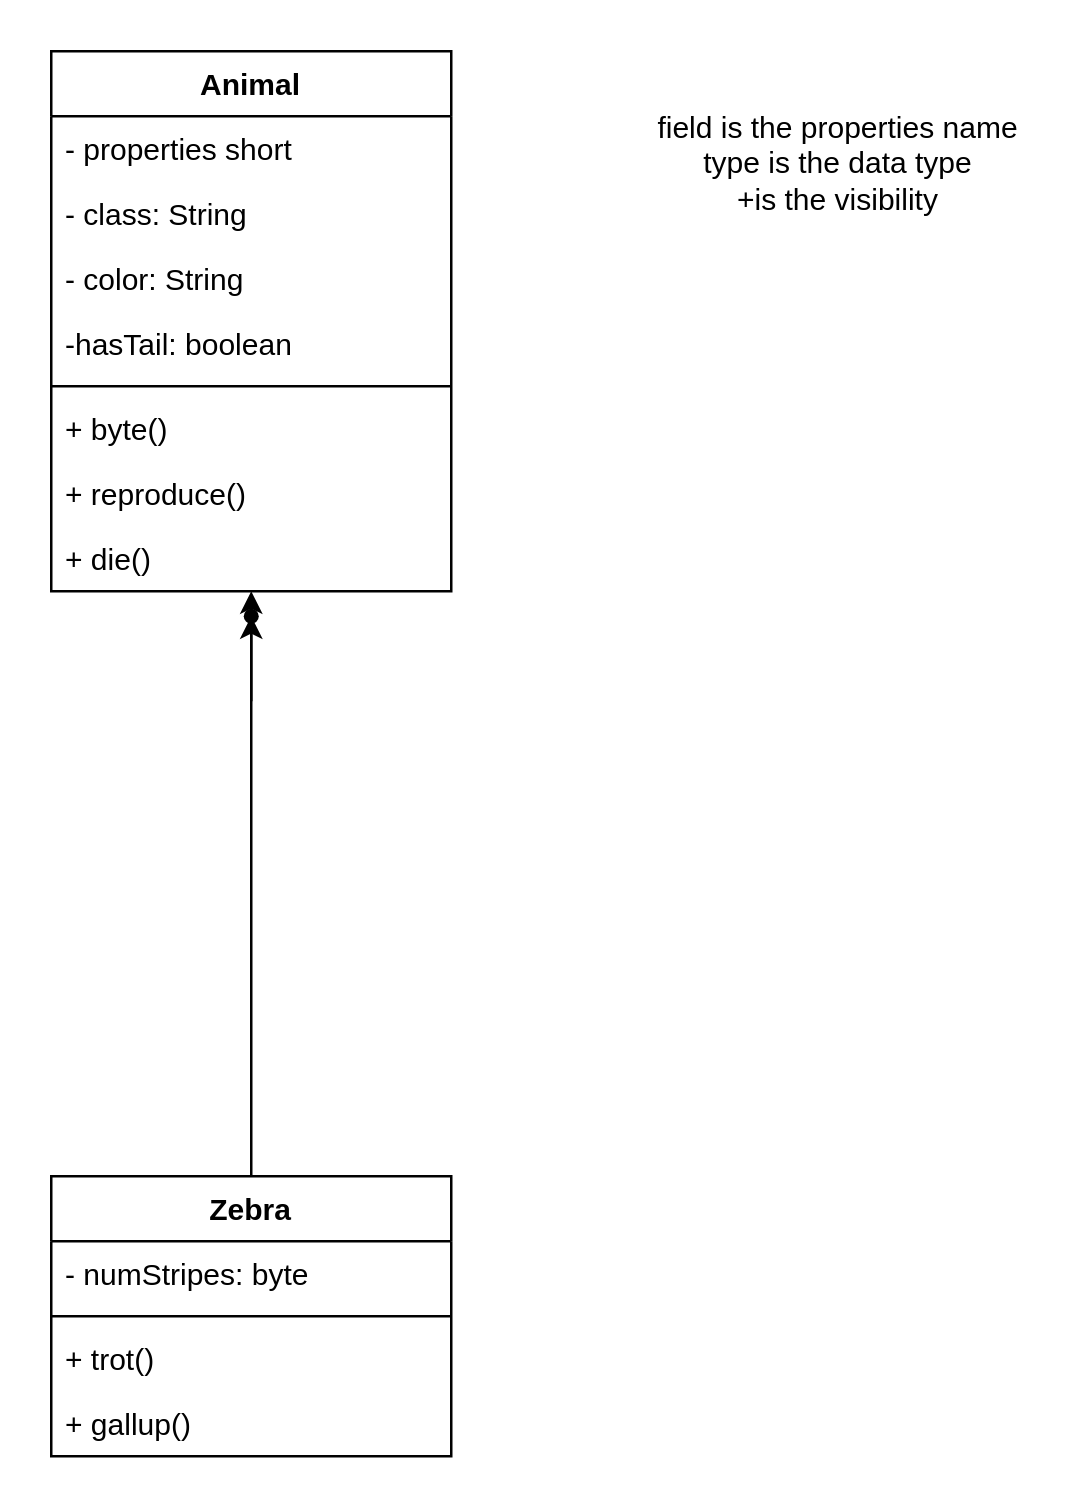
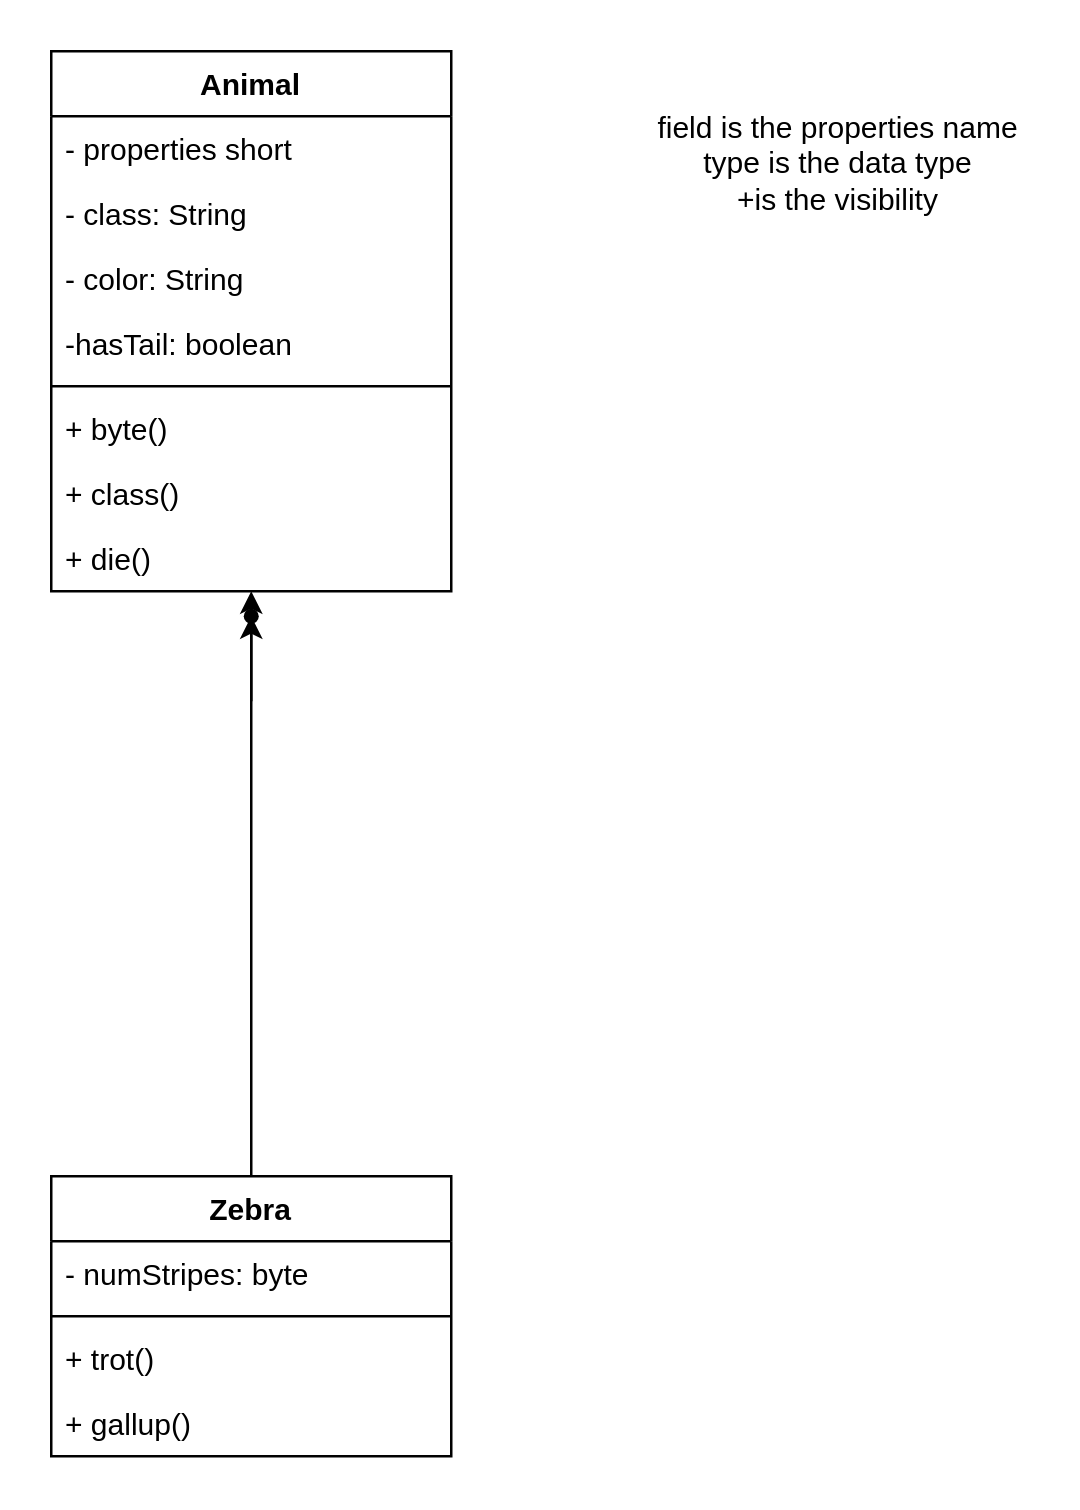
  <mxCell id="0" />
  <mxCell id="1" parent="0" />
  <mxCell id="2" value="Animal&lt;div&gt;&lt;br&gt;&lt;/div&gt;" style="swimlane;fontStyle=1;align=center;verticalAlign=top;childLayout=stackLayout;horizontal=1;startSize=26;horizontalStack=0;resizeParent=1;resizeParentMax=0;resizeLast=0;collapsible=1;marginBottom=0;whiteSpace=wrap;html=1;" vertex="1" parent="1"><mxGeometry x="20" y="20" width="160" height="216" as="geometry" /></mxCell>
  <mxCell id="3" value="- properties short" style="text;strokeColor=none;fillColor=none;align=left;verticalAlign=top;spacingLeft=4;spacingRight=4;overflow=hidden;rotatable=0;points=[[0,0.5],[1,0.5]];portConstraint=eastwest;whiteSpace=wrap;html=1;" vertex="1" parent="2"><mxGeometry y="26" width="160" height="26" as="geometry" /></mxCell>
  <mxCell id="4" value="- class: String" style="text;strokeColor=none;fillColor=none;align=left;verticalAlign=top;spacingLeft=4;spacingRight=4;overflow=hidden;rotatable=0;points=[[0,0.5],[1,0.5]];portConstraint=eastwest;whiteSpace=wrap;html=1;" vertex="1" parent="2"><mxGeometry y="52" width="160" height="26" as="geometry" /></mxCell>
  <mxCell id="5" value="- color: String" style="text;strokeColor=none;fillColor=none;align=left;verticalAlign=top;spacingLeft=4;spacingRight=4;overflow=hidden;rotatable=0;points=[[0,0.5],[1,0.5]];portConstraint=eastwest;whiteSpace=wrap;html=1;" vertex="1" parent="2"><mxGeometry y="78" width="160" height="26" as="geometry" /></mxCell>
  <mxCell id="6" value="-hasTail: boolean" style="text;strokeColor=none;fillColor=none;align=left;verticalAlign=top;spacingLeft=4;spacingRight=4;overflow=hidden;rotatable=0;points=[[0,0.5],[1,0.5]];portConstraint=eastwest;whiteSpace=wrap;html=1;" vertex="1" parent="2"><mxGeometry y="104" width="160" height="26" as="geometry" /></mxCell>
  <mxCell id="7" value="" style="line;strokeWidth=1;fillColor=none;align=left;verticalAlign=middle;spacingTop=-1;spacingLeft=3;spacingRight=3;rotatable=0;labelPosition=right;points=[];portConstraint=eastwest;strokeColor=inherit;" vertex="1" parent="2"><mxGeometry y="130" width="160" height="8" as="geometry" /></mxCell>
  <mxCell id="8" value="+ byte()" style="text;strokeColor=none;fillColor=none;align=left;verticalAlign=top;spacingLeft=4;spacingRight=4;overflow=hidden;rotatable=0;points=[[0,0.5],[1,0.5]];portConstraint=eastwest;whiteSpace=wrap;html=1;" vertex="1" parent="2"><mxGeometry y="138" width="160" height="26" as="geometry" /></mxCell>
- <mxCell id="9" value="+ reproduce()" style="text;strokeColor=none;fillColor=none;align=left;verticalAlign=top;spacingLeft=4;spacingRight=4;overflow=hidden;rotatable=0;points=[[0,0.5],[1,0.5]];portConstraint=eastwest;whiteSpace=wrap;html=1;" vertex="1" parent="2"><mxGeometry y="164" width="160" height="26" as="geometry" /></mxCell>
+ <mxCell id="9" value="+ class()" style="text;strokeColor=none;fillColor=none;align=left;verticalAlign=top;spacingLeft=4;spacingRight=4;overflow=hidden;rotatable=0;points=[[0,0.5],[1,0.5]];portConstraint=eastwest;whiteSpace=wrap;html=1;" vertex="1" parent="2"><mxGeometry y="164" width="160" height="26" as="geometry" /></mxCell>
  <mxCell id="10" value="+ die()" style="text;strokeColor=none;fillColor=none;align=left;verticalAlign=top;spacingLeft=4;spacingRight=4;overflow=hidden;rotatable=0;points=[[0,0.5],[1,0.5]];portConstraint=eastwest;whiteSpace=wrap;html=1;" vertex="1" parent="2"><mxGeometry y="190" width="160" height="26" as="geometry" /></mxCell>
  <mxCell id="11" value="field is the properties name&lt;div&gt;type is the data type&lt;/div&gt;&lt;div&gt;+is the visibility&lt;/div&gt;" style="text;html=1;align=center;verticalAlign=middle;whiteSpace=wrap;rounded=0;" vertex="1" parent="1"><mxGeometry x="260" y="50" width="150" height="30" as="geometry" /></mxCell>
  <mxCell id="12" value="" style="edgeStyle=orthogonalEdgeStyle;rounded=0;orthogonalLoop=1;jettySize=auto;html=1;" edge="1" parent="1" source="13" target="19"><mxGeometry relative="1" as="geometry" /></mxCell>
  <mxCell id="13" value="Zebra" style="swimlane;fontStyle=1;align=center;verticalAlign=top;childLayout=stackLayout;horizontal=1;startSize=26;horizontalStack=0;resizeParent=1;resizeParentMax=0;resizeLast=0;collapsible=1;marginBottom=0;whiteSpace=wrap;html=1;" vertex="1" parent="1"><mxGeometry x="20" y="470" width="160" height="112" as="geometry" /></mxCell>
  <mxCell id="14" value="- numStripes: byte" style="text;strokeColor=none;fillColor=none;align=left;verticalAlign=top;spacingLeft=4;spacingRight=4;overflow=hidden;rotatable=0;points=[[0,0.5],[1,0.5]];portConstraint=eastwest;whiteSpace=wrap;html=1;" vertex="1" parent="13"><mxGeometry y="26" width="160" height="26" as="geometry" /></mxCell>
  <mxCell id="15" value="" style="line;strokeWidth=1;fillColor=none;align=left;verticalAlign=middle;spacingTop=-1;spacingLeft=3;spacingRight=3;rotatable=0;labelPosition=right;points=[];portConstraint=eastwest;strokeColor=inherit;" vertex="1" parent="13"><mxGeometry y="52" width="160" height="8" as="geometry" /></mxCell>
  <mxCell id="16" value="+ trot()" style="text;strokeColor=none;fillColor=none;align=left;verticalAlign=top;spacingLeft=4;spacingRight=4;overflow=hidden;rotatable=0;points=[[0,0.5],[1,0.5]];portConstraint=eastwest;whiteSpace=wrap;html=1;" vertex="1" parent="13"><mxGeometry y="60" width="160" height="26" as="geometry" /></mxCell>
  <mxCell id="17" value="+ gallup()" style="text;strokeColor=none;fillColor=none;align=left;verticalAlign=top;spacingLeft=4;spacingRight=4;overflow=hidden;rotatable=0;points=[[0,0.5],[1,0.5]];portConstraint=eastwest;whiteSpace=wrap;html=1;" vertex="1" parent="13"><mxGeometry y="86" width="160" height="26" as="geometry" /></mxCell>
  <mxCell id="18" value="" style="edgeStyle=orthogonalEdgeStyle;rounded=0;orthogonalLoop=1;jettySize=auto;html=1;" edge="1" parent="1" source="19" target="10"><mxGeometry relative="1" as="geometry"><Array as="points"><mxPoint x="100" y="280" /><mxPoint x="100" y="280" /></Array></mxGeometry></mxCell>
  <mxCell id="19" value="" style="shape=waypoint;sketch=0;size=6;pointerEvents=1;points=[];fillColor=default;resizable=0;rotatable=0;perimeter=centerPerimeter;snapToPoint=1;verticalAlign=top;fontStyle=1;startSize=26;" vertex="1" parent="1"><mxGeometry x="90" y="236" width="20" height="20" as="geometry" /></mxCell>
